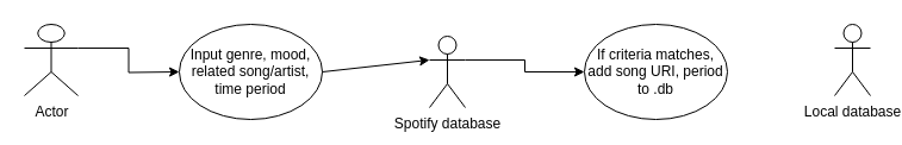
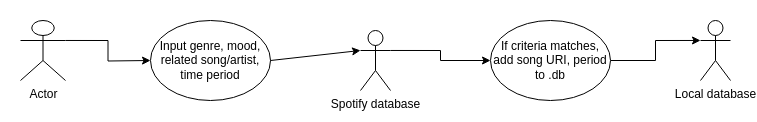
  <mxCell id="0" />
  <mxCell id="1" parent="0" />
  <mxCell id="2" style="edgeStyle=orthogonalEdgeStyle;rounded=0;orthogonalLoop=1;jettySize=auto;html=1;exitX=1;exitY=0.333;exitDx=0;exitDy=0;exitPerimeter=0;" edge="1" parent="1" source="3"><mxGeometry relative="1" as="geometry"><mxPoint x="150" y="60" as="targetPoint" /></mxGeometry></mxCell>
  <mxCell id="3" value="Actor" style="shape=umlActor;verticalLabelPosition=bottom;labelBackgroundColor=#ffffff;verticalAlign=top;html=1;outlineConnect=0;" vertex="1" parent="1"><mxGeometry x="20" y="20" width="45" height="60" as="geometry" /></mxCell>
  <mxCell id="4" style="edgeStyle=orthogonalEdgeStyle;rounded=0;orthogonalLoop=1;jettySize=auto;html=1;exitX=1;exitY=0.333;exitDx=0;exitDy=0;exitPerimeter=0;entryX=0;entryY=0.5;entryDx=0;entryDy=0;" edge="1" parent="1" source="5" target="9"><mxGeometry relative="1" as="geometry" /></mxCell>
  <mxCell id="5" value="Spotify database" style="shape=umlActor;verticalLabelPosition=bottom;labelBackgroundColor=#ffffff;verticalAlign=top;html=1;outlineConnect=0;" vertex="1" parent="1"><mxGeometry x="360" y="30" width="30" height="60" as="geometry" /></mxCell>
  <mxCell id="6" value="Input genre, mood, related song/artist, time period" style="ellipse;whiteSpace=wrap;html=1;" vertex="1" parent="1"><mxGeometry x="150" y="20" width="120" height="80" as="geometry" /></mxCell>
  <mxCell id="7" value="" style="endArrow=classic;html=1;exitX=1;exitY=0.5;exitDx=0;exitDy=0;entryX=0;entryY=0.333;entryDx=0;entryDy=0;entryPerimeter=0;" edge="1" parent="1" source="6" target="5"><mxGeometry width="50" height="50" relative="1" as="geometry"><mxPoint x="410" y="120" as="sourcePoint" /><mxPoint x="460" y="70" as="targetPoint" /></mxGeometry></mxCell>
+ <mxCell id="8" style="edgeStyle=orthogonalEdgeStyle;rounded=0;orthogonalLoop=1;jettySize=auto;html=1;exitX=1;exitY=0.5;exitDx=0;exitDy=0;entryX=0;entryY=0.333;entryDx=0;entryDy=0;entryPerimeter=0;" edge="1" parent="1" source="9" target="10"><mxGeometry relative="1" as="geometry" /></mxCell>
  <mxCell id="9" value="If criteria matches, add song URI, period to .db" style="ellipse;whiteSpace=wrap;html=1;" vertex="1" parent="1"><mxGeometry x="490" y="20" width="120" height="80" as="geometry" /></mxCell>
  <mxCell id="10" value="Local database&lt;br&gt;" style="shape=umlActor;verticalLabelPosition=bottom;labelBackgroundColor=#ffffff;verticalAlign=top;html=1;outlineConnect=0;" vertex="1" parent="1"><mxGeometry x="700" y="20" width="30" height="60" as="geometry" /></mxCell>
